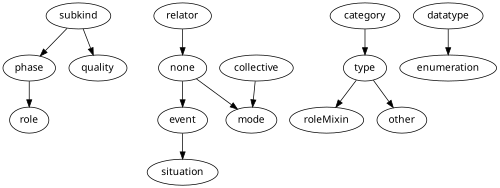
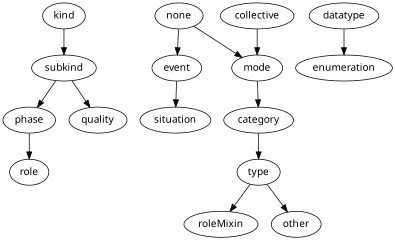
  strict digraph {
    fontname="Noto Sans"
    node [fontname="Noto Sans"]
    edge [fontname="Noto Sans"]
+   kind
    subkind
    phase
    quality
    role
-   relator
    none
    event
    mode
    situation
    collective
    category
    datatype
    enumeration
    type
    roleMixin
    other
+   kind -> subkind
    subkind -> phase
    subkind -> quality
    phase -> role
-   relator -> none
    none -> event
    none -> mode
    event -> situation
+   mode -> category
    collective -> mode
    category -> type
    datatype -> enumeration
    type -> roleMixin
    type -> other
  }
